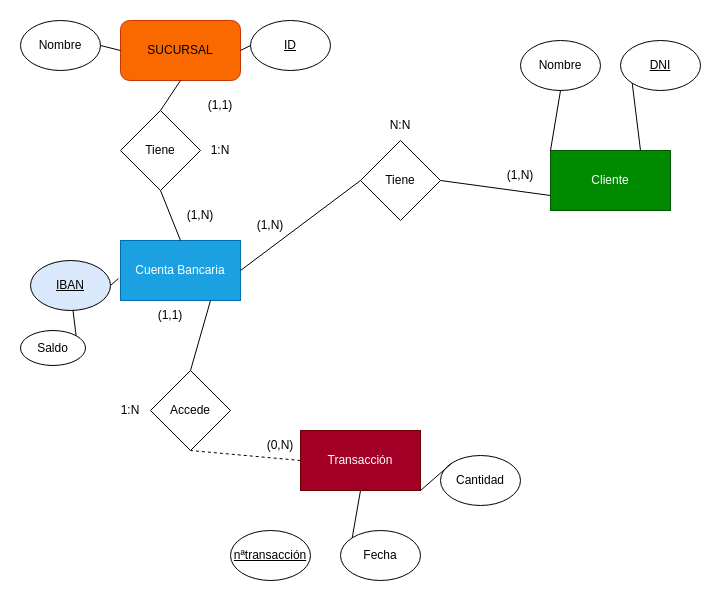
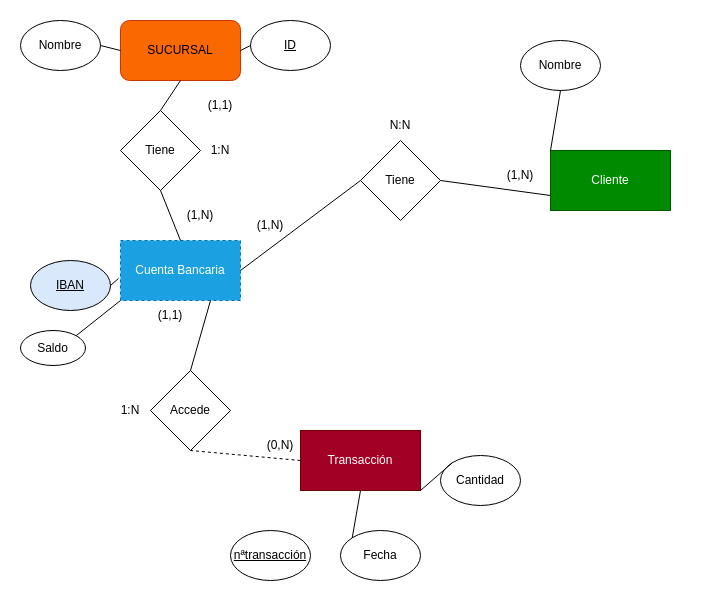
  <mxCell id="0" />
  <mxCell id="1" parent="0" />
- <mxCell id="2" value="Cuenta Bancaria" style="rounded=0;whiteSpace=wrap;html=1;fillColor=#1ba1e2;fontColor=#ffffff;strokeColor=#006EAF;" vertex="1" parent="1"><mxGeometry x="120" y="240" width="120" height="60" as="geometry" /></mxCell>
+ <mxCell id="2" value="Cuenta Bancaria" style="rounded=0;whiteSpace=wrap;html=1;fillColor=#1ba1e2;fontColor=#ffffff;strokeColor=#006EAF;dashed=1;" vertex="1" parent="1"><mxGeometry x="120" y="240" width="120" height="60" as="geometry" /></mxCell>
  <mxCell id="3" value="Cliente" style="rounded=0;whiteSpace=wrap;html=1;fillColor=#008a00;fontColor=#ffffff;strokeColor=#005700;" vertex="1" parent="1"><mxGeometry x="550" y="150" width="120" height="60" as="geometry" /></mxCell>
  <mxCell id="4" value="Transacción" style="rounded=0;whiteSpace=wrap;html=1;fillColor=#a20025;fontColor=#ffffff;strokeColor=#6F0000;" vertex="1" parent="1"><mxGeometry x="300" y="430" width="120" height="60" as="geometry" /></mxCell>
  <mxCell id="5" value="Tiene" style="rhombus;whiteSpace=wrap;html=1;" vertex="1" parent="1"><mxGeometry x="360" y="140" width="80" height="80" as="geometry" /></mxCell>
  <mxCell id="6" value="Accede" style="rhombus;whiteSpace=wrap;html=1;" vertex="1" parent="1"><mxGeometry x="150" y="370" width="80" height="80" as="geometry" /></mxCell>
  <mxCell id="7" value="Nombre" style="ellipse;whiteSpace=wrap;html=1;" vertex="1" parent="1"><mxGeometry x="520" y="40" width="80" height="50" as="geometry" /></mxCell>
- <mxCell id="8" value="&lt;u&gt;DNI&lt;/u&gt;" style="ellipse;whiteSpace=wrap;html=1;" vertex="1" parent="1"><mxGeometry x="620" y="40" width="80" height="50" as="geometry" /></mxCell>
  <mxCell id="9" value="" style="endArrow=none;html=1;rounded=0;entryX=0;entryY=0.75;entryDx=0;entryDy=0;exitX=1;exitY=0.5;exitDx=0;exitDy=0;" edge="1" parent="1" source="5" target="3"><mxGeometry width="50" height="50" relative="1" as="geometry"><mxPoint x="470" y="210" as="sourcePoint" /><mxPoint x="520" y="160" as="targetPoint" /></mxGeometry></mxCell>
  <mxCell id="10" value="" style="endArrow=none;html=1;rounded=0;exitX=1;exitY=0.5;exitDx=0;exitDy=0;" edge="1" parent="1" source="2"><mxGeometry width="50" height="50" relative="1" as="geometry"><mxPoint x="250" y="172.5" as="sourcePoint" /><mxPoint x="360" y="180" as="targetPoint" /></mxGeometry></mxCell>
  <mxCell id="11" value="" style="endArrow=none;html=1;rounded=0;entryX=0.75;entryY=1;entryDx=0;entryDy=0;exitX=0.5;exitY=0;exitDx=0;exitDy=0;" edge="1" parent="1" source="6" target="2"><mxGeometry width="50" height="50" relative="1" as="geometry"><mxPoint x="170" y="280" as="sourcePoint" /><mxPoint x="220" y="230" as="targetPoint" /></mxGeometry></mxCell>
  <mxCell id="12" value="" style="endArrow=none;html=1;rounded=0;entryX=0.5;entryY=1;entryDx=0;entryDy=0;exitX=0;exitY=0.5;exitDx=0;exitDy=0;dashed=1;" edge="1" parent="1" source="4" target="6"><mxGeometry width="50" height="50" relative="1" as="geometry"><mxPoint x="260" y="470" as="sourcePoint" /><mxPoint x="260" y="380" as="targetPoint" /></mxGeometry></mxCell>
  <mxCell id="13" value="" style="endArrow=none;html=1;rounded=0;entryX=0.5;entryY=1;entryDx=0;entryDy=0;exitX=0;exitY=0;exitDx=0;exitDy=0;" edge="1" parent="1" source="3" target="7"><mxGeometry width="50" height="50" relative="1" as="geometry"><mxPoint x="550" y="140" as="sourcePoint" /><mxPoint x="600" y="90" as="targetPoint" /></mxGeometry></mxCell>
- <mxCell id="14" value="" style="endArrow=none;html=1;rounded=0;entryX=0;entryY=1;entryDx=0;entryDy=0;exitX=0.75;exitY=0;exitDx=0;exitDy=0;" edge="1" parent="1" source="3" target="8"><mxGeometry width="50" height="50" relative="1" as="geometry"><mxPoint x="610" y="140" as="sourcePoint" /><mxPoint x="660" y="90" as="targetPoint" /></mxGeometry></mxCell>
  <mxCell id="15" value="SUCURSAL" style="rounded=1;whiteSpace=wrap;html=1;fillColor=#fa6800;fontColor=#000000;strokeColor=#C73500;" vertex="1" parent="1"><mxGeometry x="120" width="120" height="60" as="geometry" y="20" /></mxCell>
  <mxCell id="16" value="&lt;u&gt;nªtransacción&lt;/u&gt;" style="ellipse;whiteSpace=wrap;html=1;" vertex="1" parent="1"><mxGeometry x="230" y="530" width="80" height="50" as="geometry" /></mxCell>
  <mxCell id="17" value="Fecha" style="ellipse;whiteSpace=wrap;html=1;" vertex="1" parent="1"><mxGeometry x="340" y="530" width="80" height="50" as="geometry" /></mxCell>
  <mxCell id="18" value="Cantidad" style="ellipse;whiteSpace=wrap;html=1;" vertex="1" parent="1"><mxGeometry x="440" y="455" width="80" height="50" as="geometry" /></mxCell>
  <mxCell id="19" value="" style="endArrow=none;html=1;rounded=0;entryX=0;entryY=0;entryDx=0;entryDy=0;exitX=0.5;exitY=1;exitDx=0;exitDy=0;" edge="1" parent="1" source="4" target="17"><mxGeometry width="50" height="50" relative="1" as="geometry"><mxPoint x="210" y="540" as="sourcePoint" /><mxPoint x="220" y="500" as="targetPoint" /></mxGeometry></mxCell>
  <mxCell id="20" value="" style="endArrow=none;html=1;rounded=0;entryX=0;entryY=0;entryDx=0;entryDy=0;exitX=1;exitY=1;exitDx=0;exitDy=0;" edge="1" parent="1" source="4" target="18"><mxGeometry width="50" height="50" relative="1" as="geometry"><mxPoint x="338" y="490" as="sourcePoint" /><mxPoint x="350" y="537" as="targetPoint" /></mxGeometry></mxCell>
  <mxCell id="21" value="(1,N)" style="text;strokeColor=none;align=center;fillColor=none;html=1;verticalAlign=middle;whiteSpace=wrap;rounded=0;" vertex="1" parent="1"><mxGeometry x="240" y="210" width="60" height="30" as="geometry" /></mxCell>
  <mxCell id="22" value="(1,N)" style="text;strokeColor=none;align=center;fillColor=none;html=1;verticalAlign=middle;whiteSpace=wrap;rounded=0;" vertex="1" parent="1"><mxGeometry x="490" y="160" width="60" height="30" as="geometry" /></mxCell>
  <mxCell id="23" value="" style="endArrow=none;html=1;rounded=0;entryX=0.5;entryY=1;entryDx=0;entryDy=0;exitX=0.5;exitY=0;exitDx=0;exitDy=0;" edge="1" parent="1" source="2" target="15"><mxGeometry width="50" height="50" relative="1" as="geometry"><mxPoint x="160" y="140" as="sourcePoint" /><mxPoint x="210" y="90" as="targetPoint" /><Array as="points"><mxPoint x="160" y="190" /><mxPoint x="160" y="110" /></Array></mxGeometry></mxCell>
  <mxCell id="24" value="Tiene" style="rhombus;whiteSpace=wrap;html=1;" vertex="1" parent="1"><mxGeometry x="120" y="110" width="80" height="80" as="geometry" /></mxCell>
  <mxCell id="25" value="(1,1)" style="text;strokeColor=none;align=center;fillColor=none;html=1;verticalAlign=middle;whiteSpace=wrap;rounded=0;" vertex="1" parent="1"><mxGeometry x="190" y="90" width="60" height="30" as="geometry" /></mxCell>
  <mxCell id="26" value="(1,N)" style="text;strokeColor=none;align=center;fillColor=none;html=1;verticalAlign=middle;whiteSpace=wrap;rounded=0;" vertex="1" parent="1"><mxGeometry x="170" y="200" width="60" height="30" as="geometry" /></mxCell>
  <mxCell id="27" value="(0,N)" style="text;strokeColor=none;align=center;fillColor=none;html=1;verticalAlign=middle;whiteSpace=wrap;rounded=0;" vertex="1" parent="1"><mxGeometry x="250" y="430" width="60" height="30" as="geometry" /></mxCell>
  <mxCell id="28" value="(1,1)" style="text;strokeColor=none;align=center;fillColor=none;html=1;verticalAlign=middle;whiteSpace=wrap;rounded=0;" vertex="1" parent="1"><mxGeometry x="140" y="300" width="60" height="30" as="geometry" /></mxCell>
  <mxCell id="29" value="N:N" style="text;strokeColor=none;align=center;fillColor=none;html=1;verticalAlign=middle;whiteSpace=wrap;rounded=0;" vertex="1" parent="1"><mxGeometry x="370" y="110" width="60" height="30" as="geometry" /></mxCell>
  <mxCell id="30" value="1:N" style="text;strokeColor=none;align=center;fillColor=none;html=1;verticalAlign=middle;whiteSpace=wrap;rounded=0;" vertex="1" parent="1"><mxGeometry x="190" y="135" width="60" height="30" as="geometry" /></mxCell>
  <mxCell id="31" value="1:N" style="text;strokeColor=none;align=center;fillColor=none;html=1;verticalAlign=middle;whiteSpace=wrap;rounded=0;" vertex="1" parent="1"><mxGeometry x="100" y="395" width="60" height="30" as="geometry" /></mxCell>
  <mxCell id="32" value="&lt;u&gt;IBAN&lt;/u&gt;" style="ellipse;whiteSpace=wrap;html=1;fillColor=#dae8fc;" vertex="1" parent="1"><mxGeometry x="30" y="260" width="80" height="50" as="geometry" /></mxCell>
  <mxCell id="33" value="&lt;u&gt;ID&lt;/u&gt;" style="ellipse;whiteSpace=wrap;html=1;" vertex="1" parent="1"><mxGeometry x="250" width="80" height="50" as="geometry" y="20" /></mxCell>
  <mxCell id="34" value="Nombre" style="ellipse;whiteSpace=wrap;html=1;" vertex="1" parent="1"><mxGeometry x="20" width="80" height="50" as="geometry" y="20" /></mxCell>
  <mxCell id="35" value="" style="endArrow=none;html=1;rounded=0;entryX=0;entryY=0.5;entryDx=0;entryDy=0;exitX=1;exitY=0.5;exitDx=0;exitDy=0;" edge="1" parent="1" source="34" target="15"><mxGeometry width="50" height="50" relative="1" as="geometry"><mxPoint x="60" y="110" as="sourcePoint" /><mxPoint x="110" y="60" as="targetPoint" /></mxGeometry></mxCell>
  <mxCell id="36" value="" style="endArrow=none;html=1;rounded=0;exitX=1;exitY=0.5;exitDx=0;exitDy=0;entryX=0;entryY=0.5;entryDx=0;entryDy=0;" edge="1" parent="1" source="15" target="33"><mxGeometry width="50" height="50" relative="1" as="geometry"><mxPoint x="270" y="120" as="sourcePoint" /><mxPoint x="320" y="70" as="targetPoint" /></mxGeometry></mxCell>
  <mxCell id="37" value="" style="endArrow=none;html=1;rounded=0;exitX=1;exitY=0.5;exitDx=0;exitDy=0;entryX=-0.017;entryY=0.633;entryDx=0;entryDy=0;entryPerimeter=0;" edge="1" parent="1" source="32" target="2"><mxGeometry width="50" height="50" relative="1" as="geometry"><mxPoint x="60" y="260" as="sourcePoint" /><mxPoint x="110" y="210" as="targetPoint" /></mxGeometry></mxCell>
- <mxCell id="38" style="rounded=0;orthogonalLoop=1;jettySize=auto;html=1;exitX=1;exitY=0;exitDx=0;exitDy=0;jumpSize=5;endArrow=none;endFill=0;" edge="1" parent="1" source="39" target="32"><mxGeometry relative="1" as="geometry" /></mxCell>
+ <mxCell id="38" style="rounded=0;orthogonalLoop=1;jettySize=auto;html=1;exitX=1;exitY=0;exitDx=0;exitDy=0;entryX=0;entryY=1;entryDx=0;entryDy=0;jumpSize=5;endArrow=none;endFill=0;" edge="1" parent="1" source="39" target="2"><mxGeometry relative="1" as="geometry" /></mxCell>
  <mxCell id="39" value="Saldo" style="ellipse;whiteSpace=wrap;html=1;" vertex="1" parent="1"><mxGeometry x="20" y="330" width="65" height="35" as="geometry" /></mxCell>
